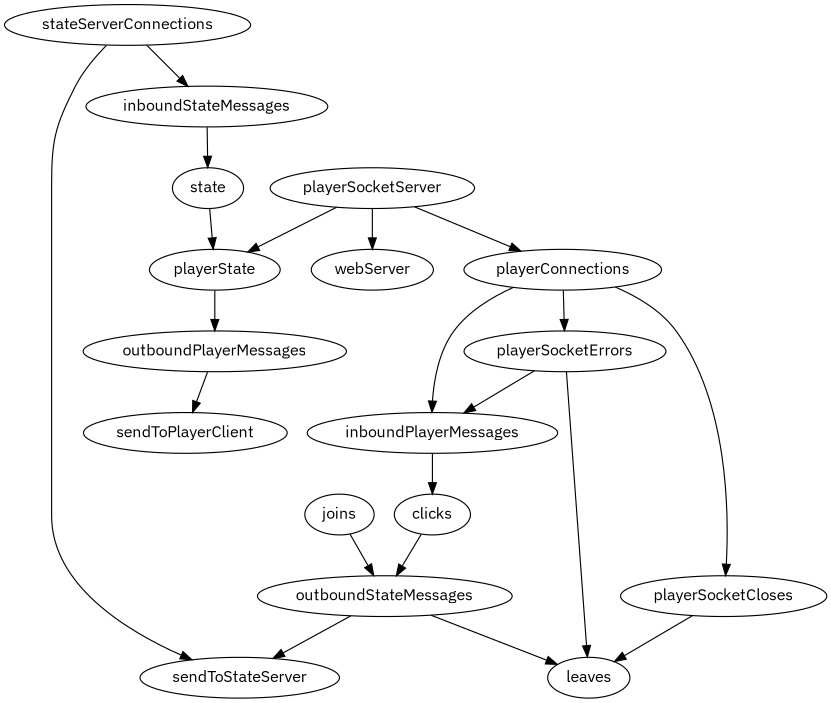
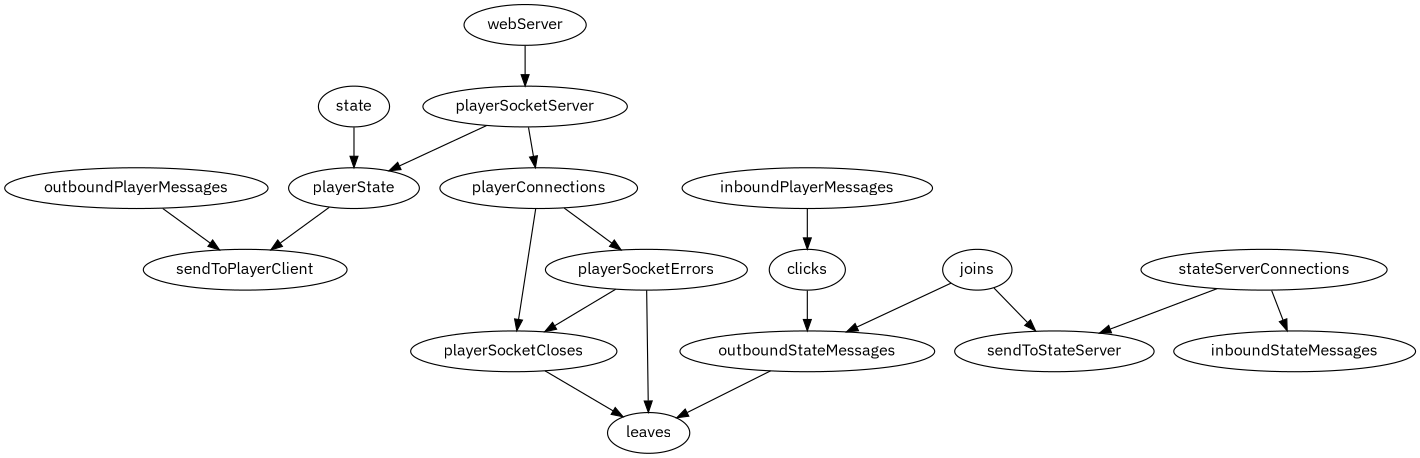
  digraph {
    fontname="IBM Plex Sans"
    node [fontname="IBM Plex Sans"]
    edge [fontname="IBM Plex Sans"]
    outboundStateMessages
    sendToStateServer
    stateServerConnections
    inboundStateMessages
    leaves
    state
    webServer
    playerSocketServer
    playerConnections
    playerState
    inboundPlayerMessages
    playerSocketCloses
    playerSocketErrors
    clicks
    outboundPlayerMessages
    joins
    sendToPlayerClient
    subgraph sub_1 {
      outboundStateMessages
      sendToStateServer
      stateServerConnections
      inboundStateMessages
    }
-   outboundStateMessages -> sendToStateServer
+   joins -> sendToStateServer
    outboundStateMessages -> leaves
    stateServerConnections -> sendToStateServer
    stateServerConnections -> inboundStateMessages
-   inboundStateMessages -> state
    state -> playerState
-   playerSocketServer -> webServer
+   webServer -> playerSocketServer
    playerSocketServer -> playerConnections
    playerSocketServer -> playerState
-   playerConnections -> inboundPlayerMessages
    playerConnections -> playerSocketCloses
    playerConnections -> playerSocketErrors
-   playerState -> outboundPlayerMessages
+   playerState -> sendToPlayerClient
    inboundPlayerMessages -> clicks
    playerSocketCloses -> leaves
    playerSocketErrors -> leaves
-   playerSocketErrors -> inboundPlayerMessages
+   playerSocketErrors -> playerSocketCloses
    clicks -> outboundStateMessages
    outboundPlayerMessages -> sendToPlayerClient
    joins -> outboundStateMessages
  }
